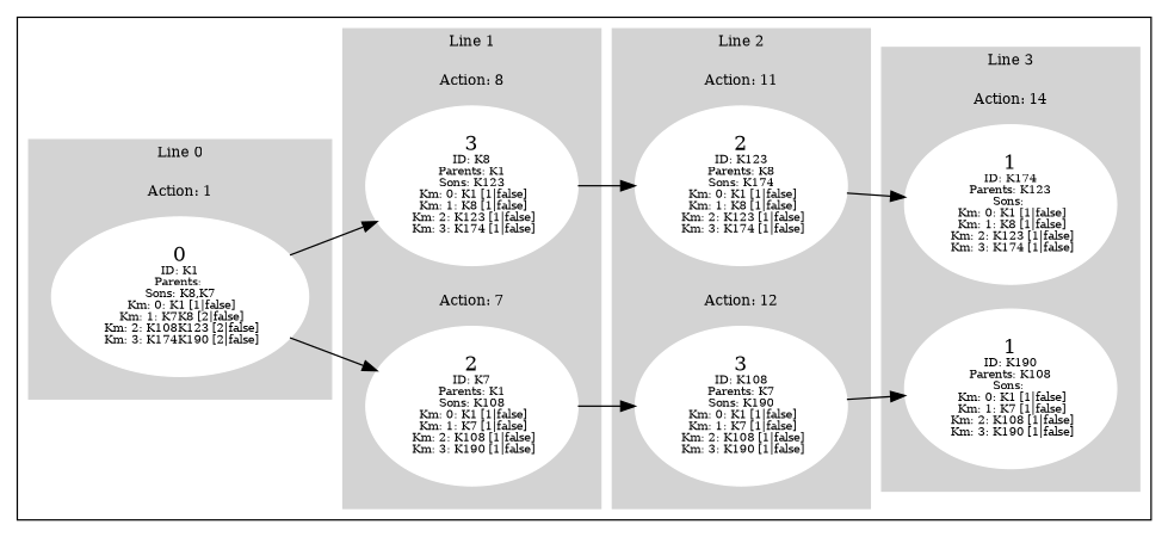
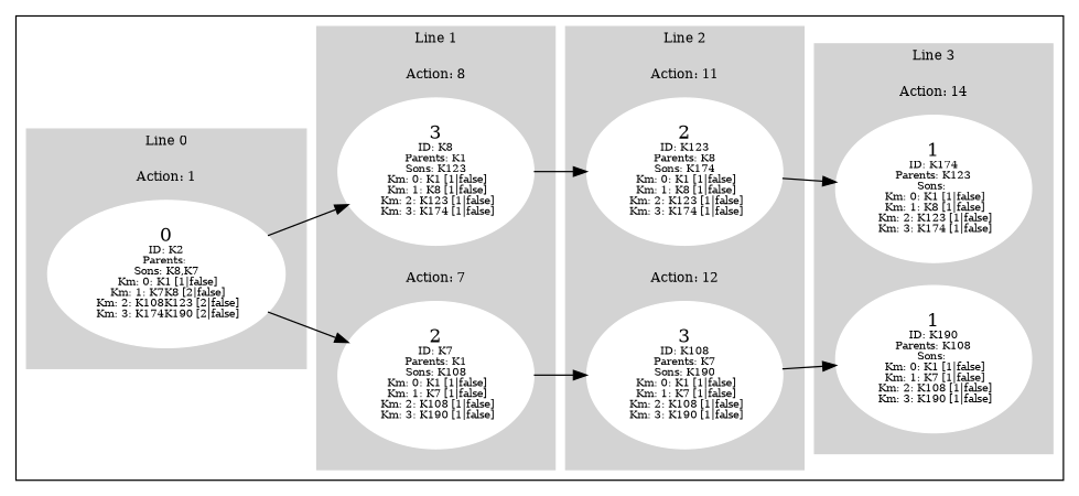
  digraph {
    rankdir=LR
    fontname="DejaVu Serif"
    node [color=white style=filled fontname="DejaVu Serif"]
    edge [fontname="DejaVu Serif"]
-   n1 [label=<0<BR /><FONT POINT-SIZE="8">ID: K1</FONT><BR /><FONT POINT-SIZE="8">Parents: </FONT><BR /><FONT POINT-SIZE="8">Sons: K8,K7</FONT><BR /><FONT POINT-SIZE="8"> Km: 0: K1 [1|false]</FONT><BR /><FONT POINT-SIZE="8"> Km: 1: K7K8 [2|false]</FONT><BR /><FONT POINT-SIZE="8"> Km: 2: K108K123 [2|false]</FONT><BR /><FONT POINT-SIZE="8"> Km: 3: K174K190 [2|false]</FONT>>]
+   n1 [label=<0<BR /><FONT POINT-SIZE="8">ID: K2</FONT><BR /><FONT POINT-SIZE="8">Parents: </FONT><BR /><FONT POINT-SIZE="8">Sons: K8,K7</FONT><BR /><FONT POINT-SIZE="8"> Km: 0: K1 [1|false]</FONT><BR /><FONT POINT-SIZE="8"> Km: 1: K7K8 [2|false]</FONT><BR /><FONT POINT-SIZE="8"> Km: 2: K108K123 [2|false]</FONT><BR /><FONT POINT-SIZE="8"> Km: 3: K174K190 [2|false]</FONT>>]
    n2 [label=<2<BR /><FONT POINT-SIZE="8">ID: K123</FONT><BR /><FONT POINT-SIZE="8">Parents: K8</FONT><BR /><FONT POINT-SIZE="8">Sons: K174</FONT><BR /><FONT POINT-SIZE="8"> Km: 0: K1 [1|false]</FONT><BR /><FONT POINT-SIZE="8"> Km: 1: K8 [1|false]</FONT><BR /><FONT POINT-SIZE="8"> Km: 2: K123 [1|false]</FONT><BR /><FONT POINT-SIZE="8"> Km: 3: K174 [1|false]</FONT>>]
    n3 [label=<3<BR /><FONT POINT-SIZE="8">ID: K108</FONT><BR /><FONT POINT-SIZE="8">Parents: K7</FONT><BR /><FONT POINT-SIZE="8">Sons: K190</FONT><BR /><FONT POINT-SIZE="8"> Km: 0: K1 [1|false]</FONT><BR /><FONT POINT-SIZE="8"> Km: 1: K7 [1|false]</FONT><BR /><FONT POINT-SIZE="8"> Km: 2: K108 [1|false]</FONT><BR /><FONT POINT-SIZE="8"> Km: 3: K190 [1|false]</FONT>>]
    n4 [label=<1<BR /><FONT POINT-SIZE="8">ID: K190</FONT><BR /><FONT POINT-SIZE="8">Parents: K108</FONT><BR /><FONT POINT-SIZE="8">Sons: </FONT><BR /><FONT POINT-SIZE="8"> Km: 0: K1 [1|false]</FONT><BR /><FONT POINT-SIZE="8"> Km: 1: K7 [1|false]</FONT><BR /><FONT POINT-SIZE="8"> Km: 2: K108 [1|false]</FONT><BR /><FONT POINT-SIZE="8"> Km: 3: K190 [1|false]</FONT>>]
    n5 [label=<1<BR /><FONT POINT-SIZE="8">ID: K174</FONT><BR /><FONT POINT-SIZE="8">Parents: K123</FONT><BR /><FONT POINT-SIZE="8">Sons: </FONT><BR /><FONT POINT-SIZE="8"> Km: 0: K1 [1|false]</FONT><BR /><FONT POINT-SIZE="8"> Km: 1: K8 [1|false]</FONT><BR /><FONT POINT-SIZE="8"> Km: 2: K123 [1|false]</FONT><BR /><FONT POINT-SIZE="8"> Km: 3: K174 [1|false]</FONT>>]
    n6 [label=<3<BR /><FONT POINT-SIZE="8">ID: K8</FONT><BR /><FONT POINT-SIZE="8">Parents: K1</FONT><BR /><FONT POINT-SIZE="8">Sons: K123</FONT><BR /><FONT POINT-SIZE="8"> Km: 0: K1 [1|false]</FONT><BR /><FONT POINT-SIZE="8"> Km: 1: K8 [1|false]</FONT><BR /><FONT POINT-SIZE="8"> Km: 2: K123 [1|false]</FONT><BR /><FONT POINT-SIZE="8"> Km: 3: K174 [1|false]</FONT>>]
    n7 [label=<2<BR /><FONT POINT-SIZE="8">ID: K7</FONT><BR /><FONT POINT-SIZE="8">Parents: K1</FONT><BR /><FONT POINT-SIZE="8">Sons: K108</FONT><BR /><FONT POINT-SIZE="8"> Km: 0: K1 [1|false]</FONT><BR /><FONT POINT-SIZE="8"> Km: 1: K7 [1|false]</FONT><BR /><FONT POINT-SIZE="8"> Km: 2: K108 [1|false]</FONT><BR /><FONT POINT-SIZE="8"> Km: 3: K190 [1|false]</FONT>>]
    subgraph cluster_1 {
      subgraph cluster_2 {
        color=lightgrey
        fontsize=10
        label="Line 0"
        style=filled
        subgraph cluster_3 {
          color=lightgrey
          fontsize=10
          label="Action: 1"
          style=filled
          n1
        }
      }
      subgraph cluster_4 {
        color=lightgrey
        fontsize=10
        label="Line 2"
        style=filled
        subgraph cluster_5 {
          color=lightgrey
          fontsize=10
          label="Action: 11"
          style=filled
          n2
        }
        subgraph cluster_6 {
          color=lightgrey
          fontsize=10
          label="Action: 12"
          style=filled
          n3
        }
      }
      subgraph cluster_7 {
        color=lightgrey
        fontsize=10
        label="Line 3"
        style=filled
        subgraph cluster_8 {
          color=lightgrey
          fontsize=10
          label="Action: 14"
          style=filled
          n4
          n5
        }
      }
      subgraph cluster_9 {
        color=lightgrey
        fontsize=10
        label="Line 1"
        style=filled
        subgraph cluster_10 {
          color=lightgrey
          fontsize=10
          label="Action: 8"
          style=filled
          n6
        }
        subgraph cluster_11 {
          color=lightgrey
          fontsize=10
          label="Action: 7"
          style=filled
          n7
        }
      }
    }
    n1 -> n6
    n1 -> n7
    n2 -> n5
    n3 -> n4
    n6 -> n2
    n7 -> n3
  }
